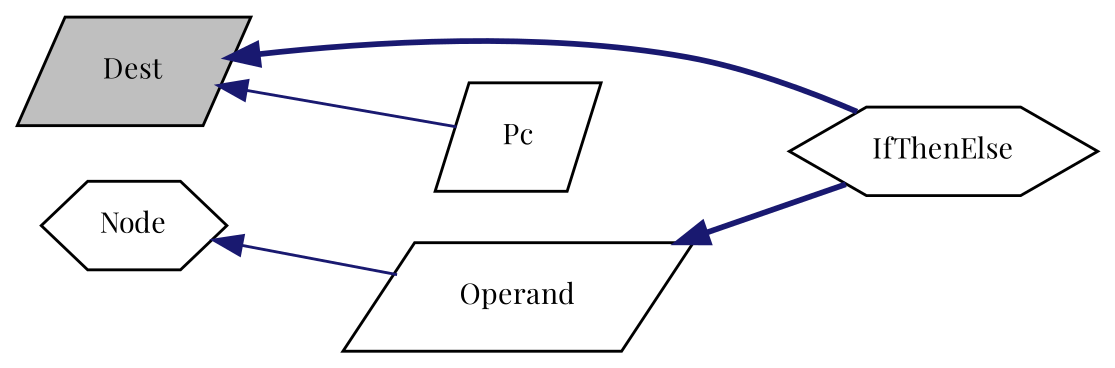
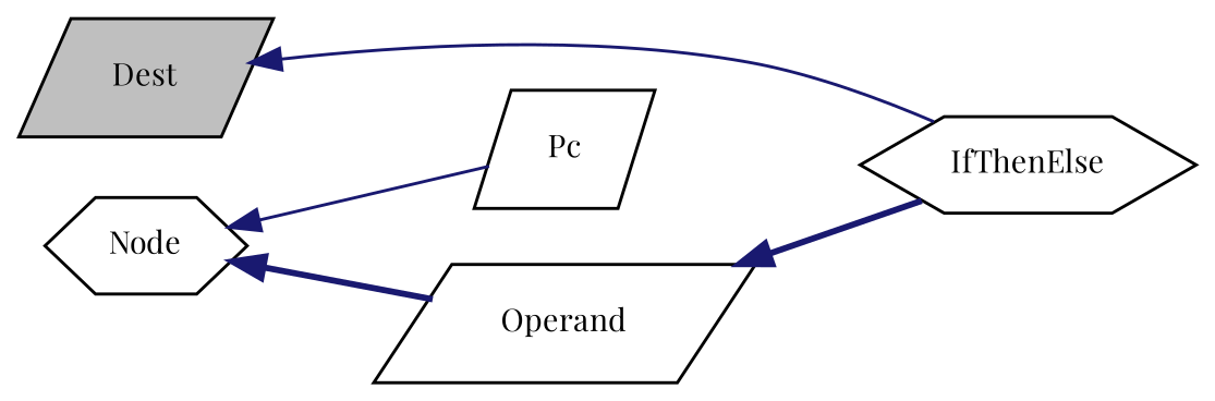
  digraph {
    fontname="Playfair Display"
    rankdir=LR
    node [color=black fillcolor=white fontname="Playfair Display" fontsize=10 shape=parallelogram style=filled]
    edge [color=midnightblue dir=back fontname="Playfair Display" fontsize=10 labelfontname=Helvetica labelfontsize=10 style=bold]
    n1 [fillcolor=grey75 fontcolor=black height=0.2 label=Dest width=0.4]
    n2 [height=0.2 label=IfThenElse shape=hexagon width=0.4]
    n3 [height=0.2 label=Pc width=0.4]
    n4 [height=0.2 label=Operand width=0.4]
    n5 [height=0.2 label="Node" shape=hexagon width=0.4]
-   n1 -> n2
-   n1 -> n3 [style=solid]
+   n1 -> n2 [style=solid]
+   n5 -> n3 [style=solid]
    n4 -> n2
-   n5 -> n4 [style=solid]
+   n5 -> n4
  }
